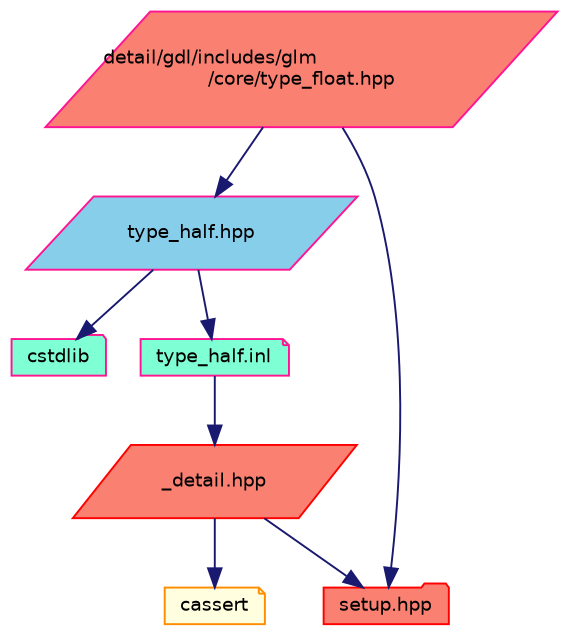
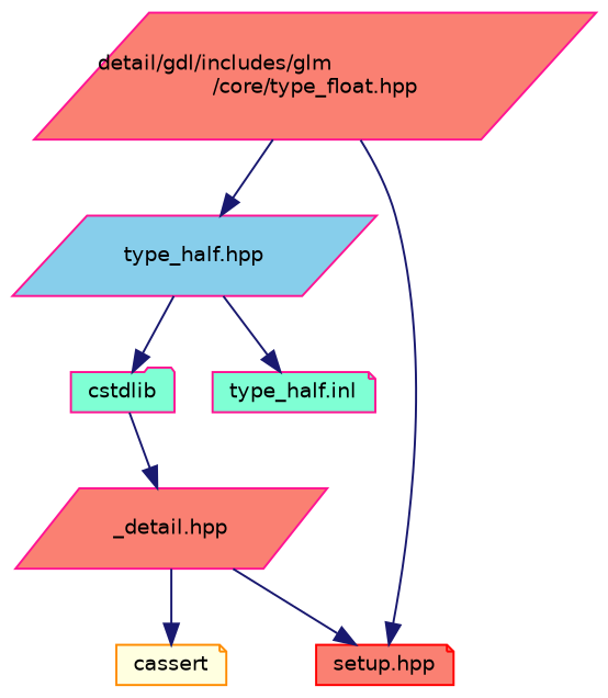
  digraph {
    node [color=deeppink fillcolor=salmon fontname=Helvetica fontsize=10 shape=parallelogram style=filled]
    edge [color=midnightblue fontname=Helvetica fontsize=10 labelfontname=Helvetica labelfontsize=10 style=solid]
    n1 [fontcolor=black height=0.2 label="detail/gdl/includes/glm\l/core/type_float.hpp" width=0.4]
    n2 [fillcolor=skyblue height=0.2 label="type_half.hpp" width=0.4]
-   n3 [color=red height=0.2 label="setup.hpp" shape=folder width=0.4]
+   n3 [color=red height=0.2 label="setup.hpp" shape=note width=0.4]
    n4 [fillcolor=aquamarine height=0.2 label=cstdlib shape=folder width=0.4]
    n5 [fillcolor=aquamarine height=0.2 label="type_half.inl" shape=note width=0.4]
-   n6 [color=red height=0.2 label="_detail.hpp" width=0.4]
+   n6 [height=0.2 label="_detail.hpp" width=0.4]
    n7 [color=darkorange fillcolor=lightyellow height=0.2 label=cassert shape=note width=0.4]
    n1 -> n2
    n1 -> n3
    n2 -> n4
    n2 -> n5
-   n5 -> n6
+   n4 -> n6
    n6 -> n3
    n6 -> n7
  }
